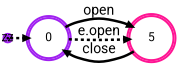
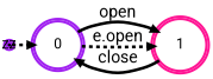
  digraph {
    pack=true
    rankdir=LR
    fontname=Roboto
    node [fillcolor=white fixedsize=true fontsize=24 penwidth=4 shape=doublecircle style=filled color=purple fontname=Roboto]
    edge [fontsize=28 penwidth=5 style=dashed fontname=Roboto]
    zz [fillcolor=black height=0 width=0]
    n2 [height=1.0 label=0 width=1.0]
-   n3 [height=1.0 label=5 width=1.0 color=deeppink]
+   n3 [height=1.0 label=1 width=1.0 color=deeppink]
    zz -> n2
    n2 -> n3 [label=open style=bold]
    n2 -> n3 [label="e.open"]
    n3 -> n2 [label=close style=bold]
  }
